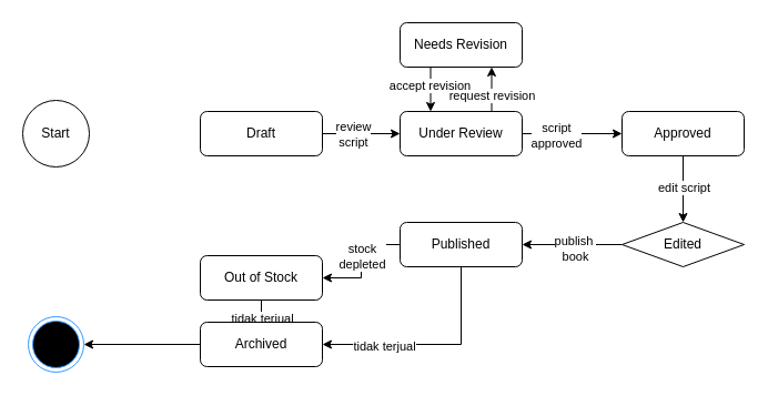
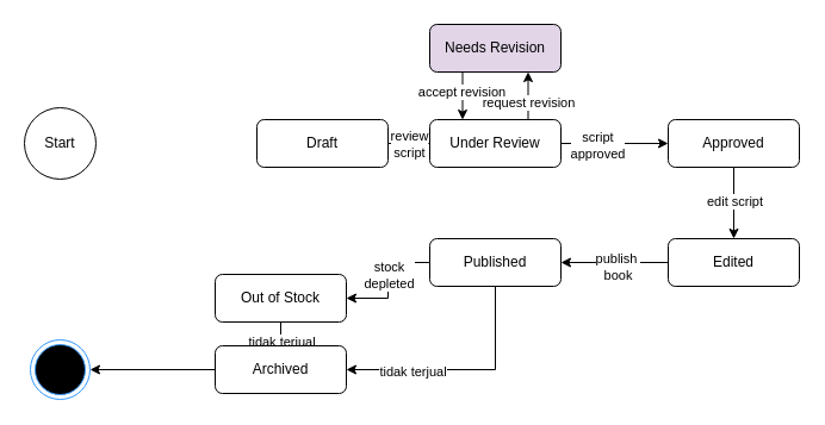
  <mxCell id="0" />
  <mxCell id="1" parent="0" />
  <mxCell id="2" value="Start" style="ellipse;whiteSpace=wrap;html=1;aspect=fixed;" vertex="1" parent="1"><mxGeometry x="20" y="90" width="60" height="60" as="geometry" /></mxCell>
  <mxCell id="3" style="edgeStyle=orthogonalEdgeStyle;rounded=0;orthogonalLoop=1;jettySize=auto;html=1;entryX=0;entryY=0.5;entryDx=0;entryDy=0;" edge="1" parent="1" source="5" target="10"><mxGeometry relative="1" as="geometry" /></mxCell>
  <mxCell id="4" value="review&lt;div&gt;script&lt;/div&gt;" style="edgeLabel;html=1;align=center;verticalAlign=middle;resizable=0;points=[];" vertex="1" connectable="0" parent="3"><mxGeometry x="-0.238" relative="1" as="geometry"><mxPoint as="offset" /></mxGeometry></mxCell>
- <mxCell id="5" value="Draft" style="rounded=1;whiteSpace=wrap;html=1;" vertex="1" parent="1"><mxGeometry x="180" y="100" width="110" height="40" as="geometry" /></mxCell>
+ <mxCell id="5" value="Draft" style="rounded=1;whiteSpace=wrap;html=1;" vertex="1" parent="1"><mxGeometry x="215" y="100" width="110" height="40" as="geometry" /></mxCell>
  <mxCell id="6" style="edgeStyle=orthogonalEdgeStyle;rounded=0;orthogonalLoop=1;jettySize=auto;html=1;entryX=0.75;entryY=1;entryDx=0;entryDy=0;exitX=0.75;exitY=0;exitDx=0;exitDy=0;" edge="1" parent="1" source="10" target="13"><mxGeometry relative="1" as="geometry" /></mxCell>
  <mxCell id="7" value="request revision" style="edgeLabel;html=1;align=center;verticalAlign=middle;resizable=0;points=[];" vertex="1" connectable="0" parent="6"><mxGeometry x="-0.25" relative="1" as="geometry"><mxPoint as="offset" /></mxGeometry></mxCell>
  <mxCell id="8" style="edgeStyle=orthogonalEdgeStyle;rounded=0;orthogonalLoop=1;jettySize=auto;html=1;entryX=0;entryY=0.5;entryDx=0;entryDy=0;" edge="1" parent="1" source="10" target="16"><mxGeometry relative="1" as="geometry" /></mxCell>
  <mxCell id="9" value="script&lt;div&gt;approved&lt;/div&gt;" style="edgeLabel;html=1;align=center;verticalAlign=middle;resizable=0;points=[];" vertex="1" connectable="0" parent="8"><mxGeometry x="-0.341" y="-1" relative="1" as="geometry"><mxPoint as="offset" /></mxGeometry></mxCell>
  <mxCell id="10" value="Under Review" style="rounded=1;whiteSpace=wrap;html=1;" vertex="1" parent="1"><mxGeometry x="360" y="100" width="110" height="40" as="geometry" /></mxCell>
  <mxCell id="11" style="edgeStyle=orthogonalEdgeStyle;rounded=0;orthogonalLoop=1;jettySize=auto;html=1;entryX=0.25;entryY=0;entryDx=0;entryDy=0;exitX=0.25;exitY=1;exitDx=0;exitDy=0;" edge="1" parent="1" source="13" target="10"><mxGeometry relative="1" as="geometry" /></mxCell>
  <mxCell id="12" value="accept revision" style="edgeLabel;html=1;align=center;verticalAlign=middle;resizable=0;points=[];" vertex="1" connectable="0" parent="11"><mxGeometry x="-0.2" y="-1" relative="1" as="geometry"><mxPoint as="offset" /></mxGeometry></mxCell>
- <mxCell id="13" value="Needs Revision" style="rounded=1;whiteSpace=wrap;html=1;" vertex="1" parent="1"><mxGeometry x="360" y="20" width="110" height="40" as="geometry" /></mxCell>
+ <mxCell id="13" value="Needs Revision" style="rounded=1;whiteSpace=wrap;html=1;fillColor=#e1d5e7;" vertex="1" parent="1"><mxGeometry x="360" y="20" width="110" height="40" as="geometry" /></mxCell>
  <mxCell id="14" style="edgeStyle=orthogonalEdgeStyle;rounded=0;orthogonalLoop=1;jettySize=auto;html=1;entryX=0.5;entryY=0;entryDx=0;entryDy=0;" edge="1" parent="1" source="16" target="19"><mxGeometry relative="1" as="geometry"><Array as="points"><mxPoint x="615" y="170" /><mxPoint x="615" y="170" /></Array></mxGeometry></mxCell>
  <mxCell id="15" value="edit script" style="edgeLabel;html=1;align=center;verticalAlign=middle;resizable=0;points=[];" vertex="1" connectable="0" parent="14"><mxGeometry x="-0.067" relative="1" as="geometry"><mxPoint as="offset" /></mxGeometry></mxCell>
  <mxCell id="16" value="Approved" style="rounded=1;whiteSpace=wrap;html=1;" vertex="1" parent="1"><mxGeometry x="560" y="100" width="110" height="40" as="geometry" /></mxCell>
  <mxCell id="17" style="edgeStyle=orthogonalEdgeStyle;rounded=0;orthogonalLoop=1;jettySize=auto;html=1;" edge="1" parent="1" source="19" target="24"><mxGeometry relative="1" as="geometry" /></mxCell>
  <mxCell id="18" value="publish&amp;nbsp;&lt;div&gt;book&lt;/div&gt;" style="edgeLabel;html=1;align=center;verticalAlign=middle;resizable=0;points=[];" vertex="1" connectable="0" parent="17"><mxGeometry x="-0.037" y="3" relative="1" as="geometry"><mxPoint as="offset" /></mxGeometry></mxCell>
- <mxCell id="19" value="Edited" style="rhombus;whiteSpace=wrap;html=1;" vertex="1" parent="1"><mxGeometry x="560" y="200" width="110" height="40" as="geometry" /></mxCell>
+ <mxCell id="19" value="Edited" style="rounded=1;whiteSpace=wrap;html=1;" vertex="1" parent="1"><mxGeometry x="560" y="200" width="110" height="40" as="geometry" /></mxCell>
  <mxCell id="20" style="edgeStyle=orthogonalEdgeStyle;rounded=0;orthogonalLoop=1;jettySize=auto;html=1;entryX=1;entryY=0.5;entryDx=0;entryDy=0;" edge="1" parent="1" source="24" target="27"><mxGeometry relative="1" as="geometry" /></mxCell>
  <mxCell id="21" value="stock&lt;div&gt;depleted&lt;/div&gt;" style="edgeLabel;html=1;align=center;verticalAlign=middle;resizable=0;points=[];" vertex="1" connectable="0" parent="20"><mxGeometry x="-0.105" relative="1" as="geometry"><mxPoint as="offset" /></mxGeometry></mxCell>
  <mxCell id="22" style="edgeStyle=orthogonalEdgeStyle;rounded=0;orthogonalLoop=1;jettySize=auto;html=1;entryX=1;entryY=0.5;entryDx=0;entryDy=0;exitX=0.5;exitY=1;exitDx=0;exitDy=0;" edge="1" parent="1" source="24" target="29"><mxGeometry relative="1" as="geometry" /></mxCell>
  <mxCell id="23" value="tidak terjual" style="edgeLabel;html=1;align=center;verticalAlign=middle;resizable=0;points=[];" vertex="1" connectable="0" parent="22"><mxGeometry x="0.439" y="1" relative="1" as="geometry"><mxPoint as="offset" /></mxGeometry></mxCell>
  <mxCell id="24" value="Published" style="rounded=1;whiteSpace=wrap;html=1;" vertex="1" parent="1"><mxGeometry x="360" y="200" width="110" height="40" as="geometry" /></mxCell>
  <mxCell id="25" value="" style="edgeStyle=orthogonalEdgeStyle;rounded=0;orthogonalLoop=1;jettySize=auto;html=1;" edge="1" parent="1" source="27" target="29"><mxGeometry relative="1" as="geometry" /></mxCell>
  <mxCell id="26" value="tidak terjual" style="edgeLabel;html=1;align=center;verticalAlign=middle;resizable=0;points=[];" vertex="1" connectable="0" parent="25"><mxGeometry x="-0.2" relative="1" as="geometry"><mxPoint as="offset" /></mxGeometry></mxCell>
  <mxCell id="27" value="Out of Stock" style="rounded=1;whiteSpace=wrap;html=1;" vertex="1" parent="1"><mxGeometry x="180" y="230" width="110" height="40" as="geometry" /></mxCell>
  <mxCell id="28" style="rounded=0;orthogonalLoop=1;jettySize=auto;html=1;entryX=1;entryY=0.5;entryDx=0;entryDy=0;" edge="1" parent="1" source="29" target="30"><mxGeometry relative="1" as="geometry" /></mxCell>
  <mxCell id="29" value="Archived" style="rounded=1;whiteSpace=wrap;html=1;" vertex="1" parent="1"><mxGeometry x="180" y="290" width="110" height="40" as="geometry" /></mxCell>
  <mxCell id="30" value="" style="ellipse;html=1;shape=endState;fillColor=#000000;strokeColor=#3399FF;" vertex="1" parent="1"><mxGeometry x="25" y="285" width="50" height="50" as="geometry" /></mxCell>
